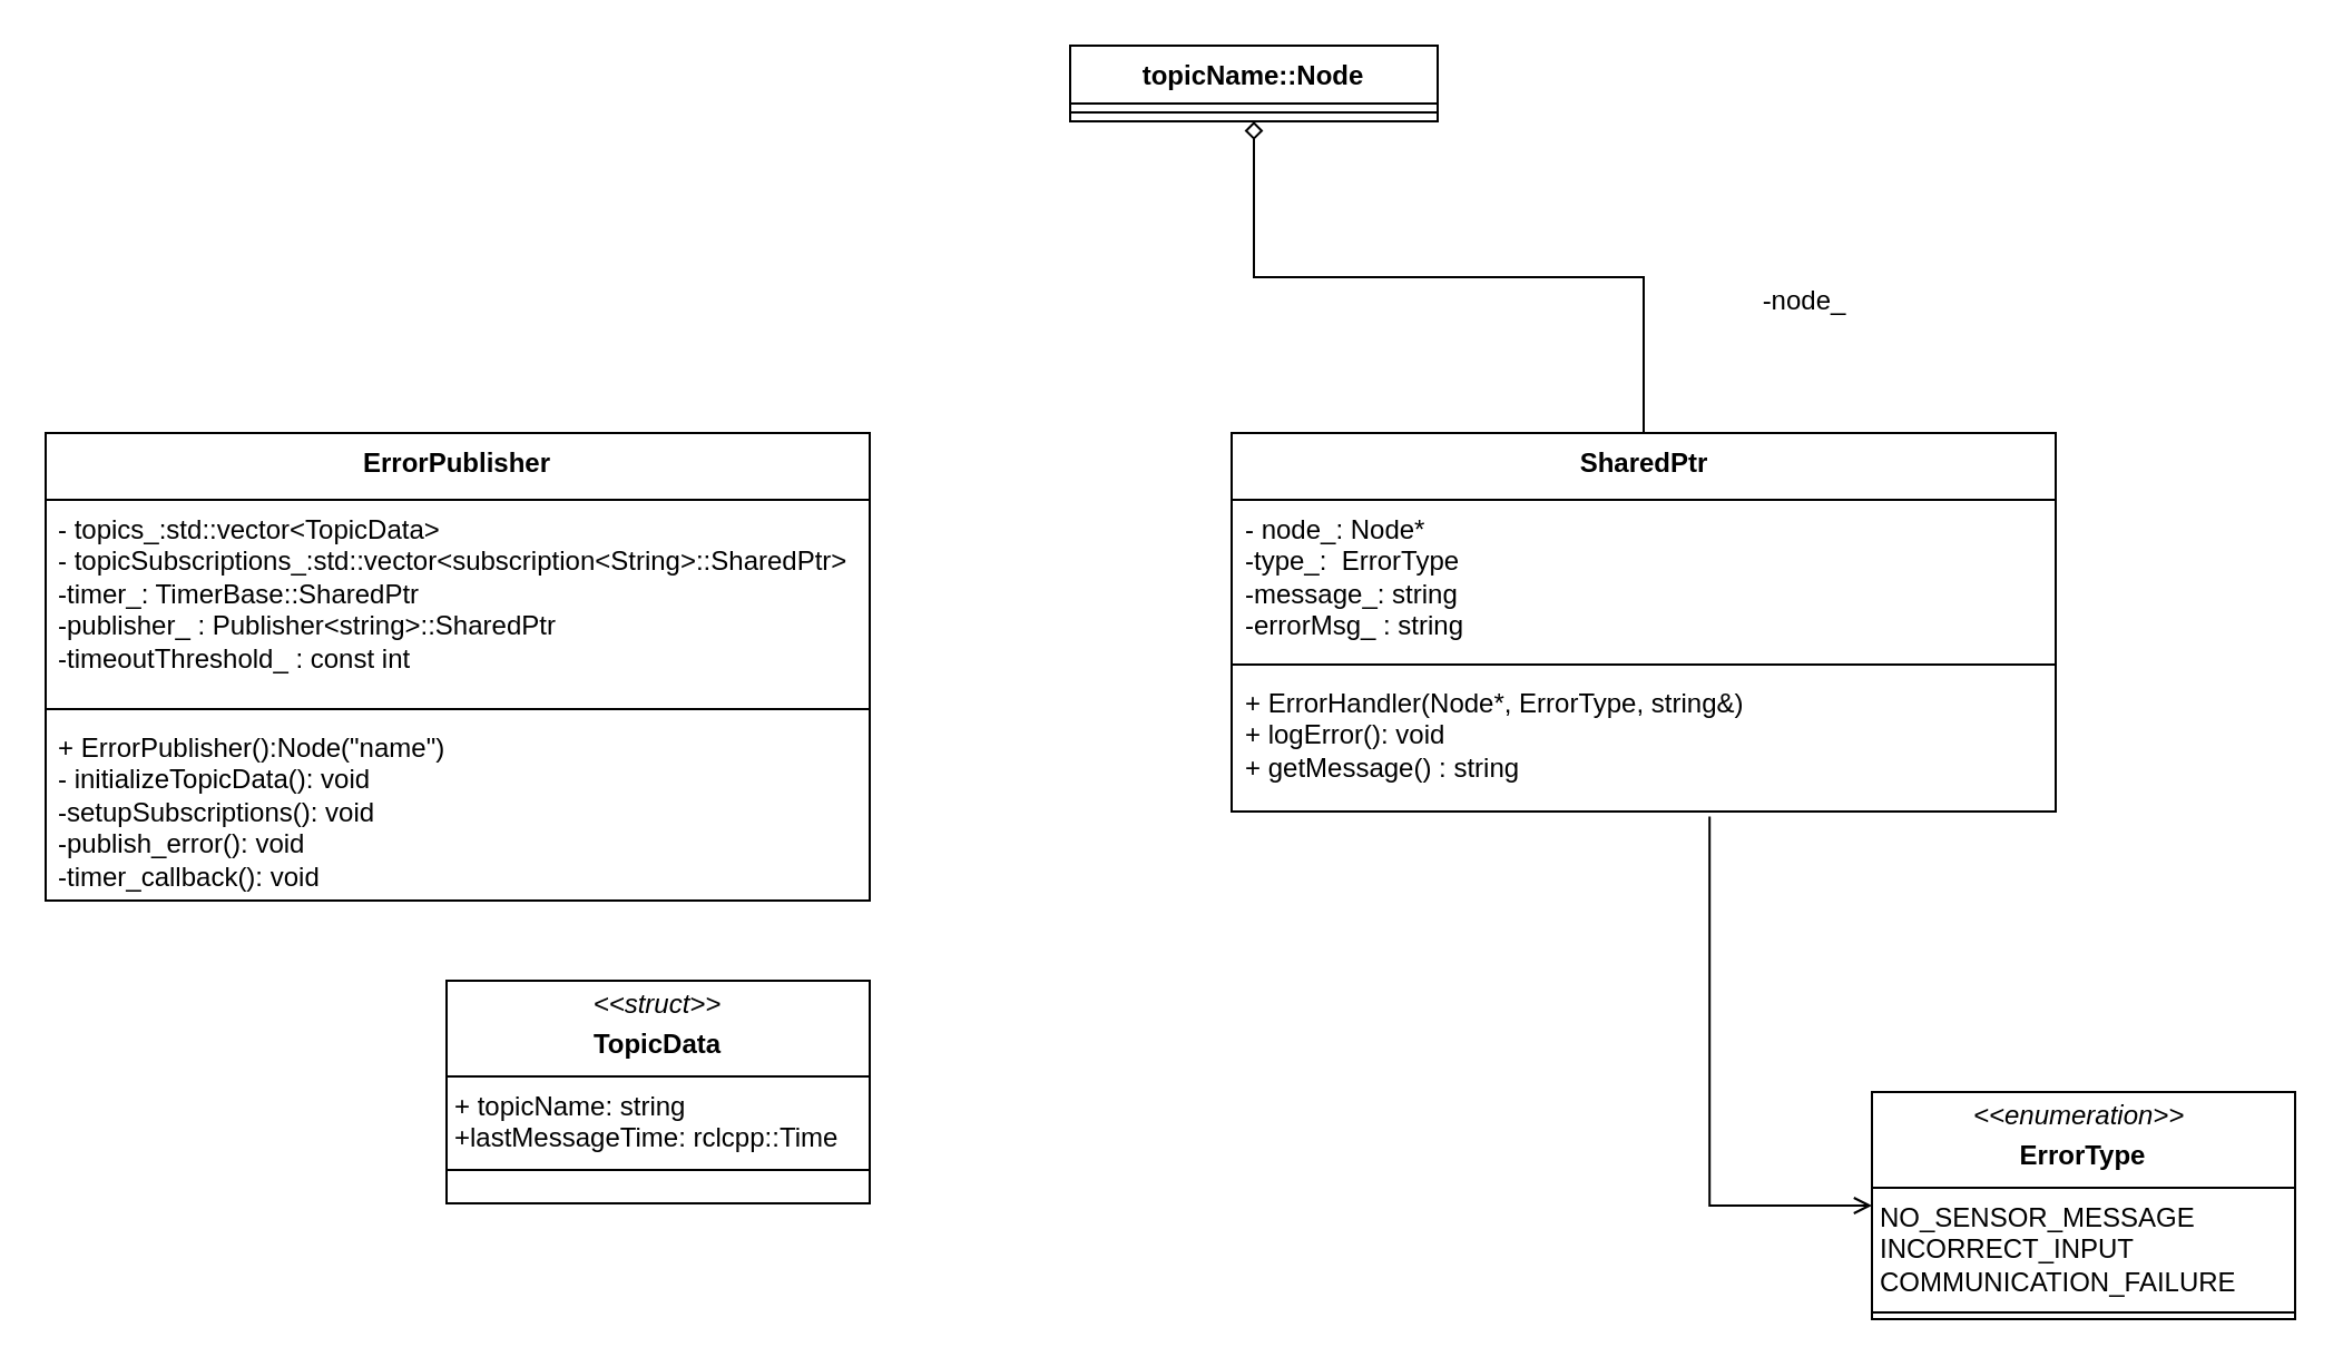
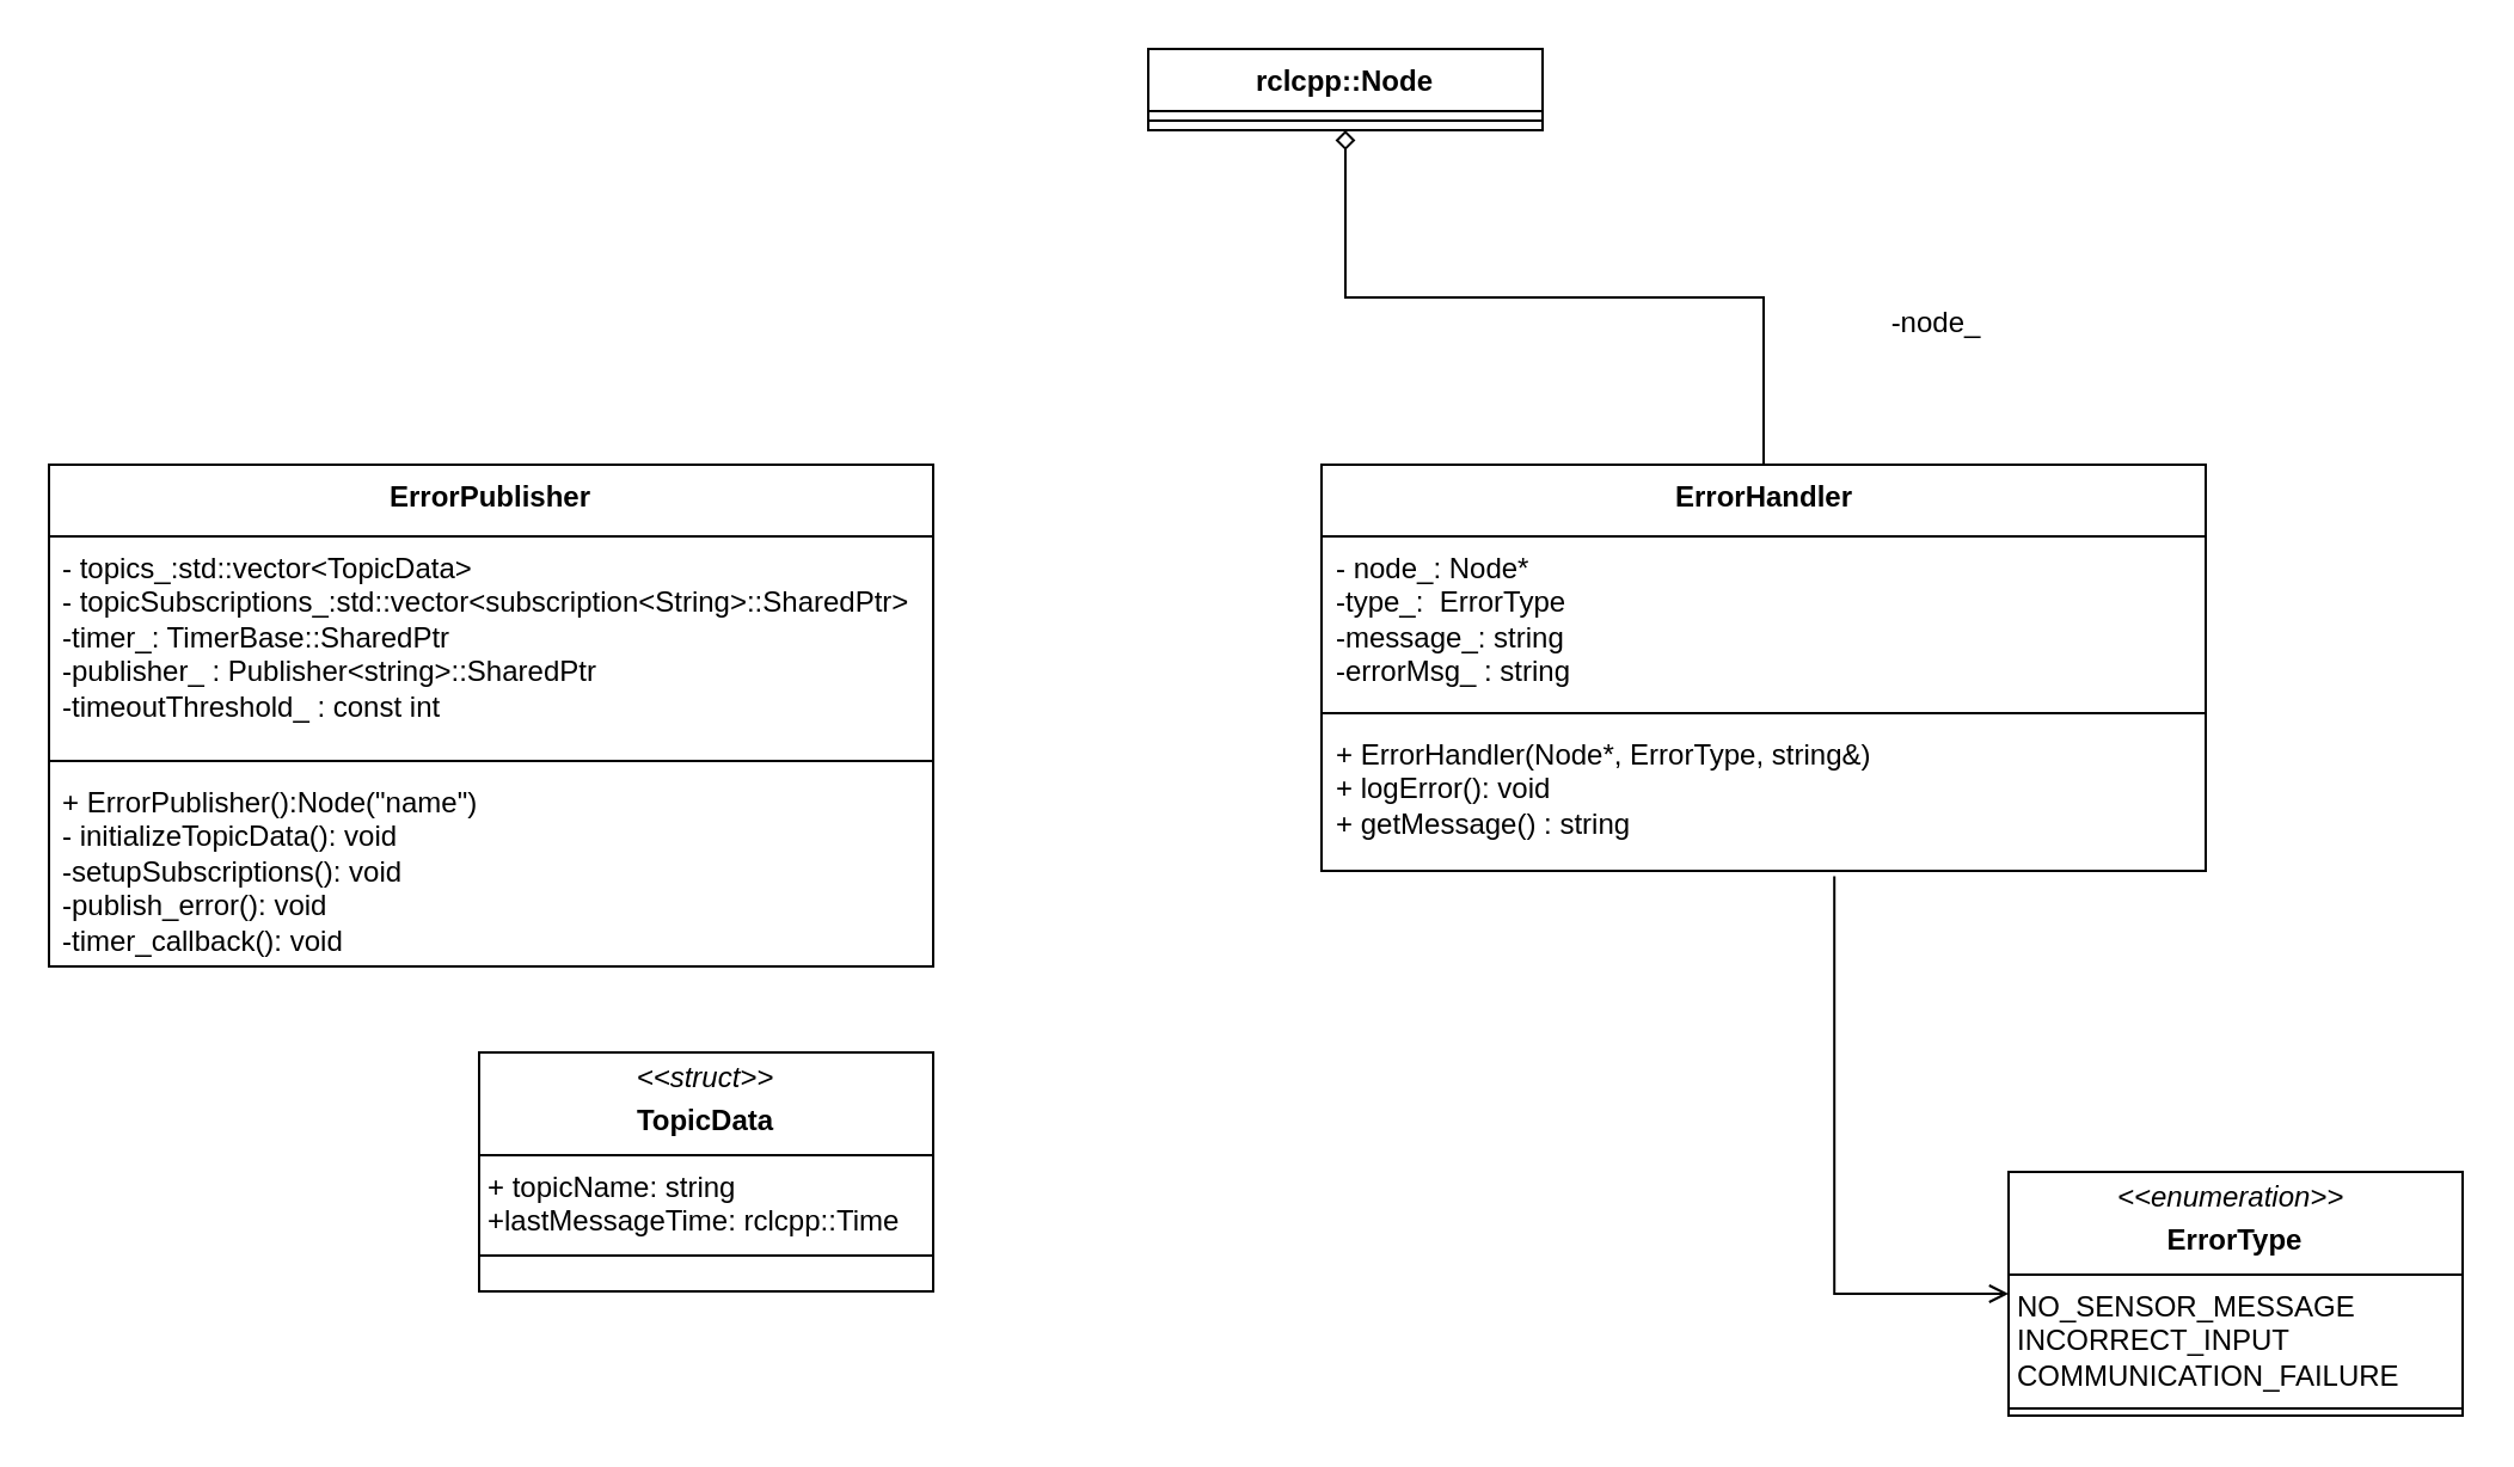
  <mxCell id="0" />
  <mxCell id="1" parent="0" />
- <mxCell id="2" value="topicName::Node" style="swimlane;fontStyle=1;align=center;verticalAlign=top;childLayout=stackLayout;horizontal=1;startSize=26;horizontalStack=0;resizeParent=1;resizeParentMax=0;resizeLast=0;collapsible=1;marginBottom=0;whiteSpace=wrap;html=1;" vertex="1" parent="1"><mxGeometry x="480" y="20" width="165" height="34" as="geometry" /></mxCell>
+ <mxCell id="2" value="rclcpp::Node" style="swimlane;fontStyle=1;align=center;verticalAlign=top;childLayout=stackLayout;horizontal=1;startSize=26;horizontalStack=0;resizeParent=1;resizeParentMax=0;resizeLast=0;collapsible=1;marginBottom=0;whiteSpace=wrap;html=1;" vertex="1" parent="1"><mxGeometry x="480" y="20" width="165" height="34" as="geometry" /></mxCell>
  <mxCell id="3" value="" style="line;strokeWidth=1;fillColor=none;align=left;verticalAlign=middle;spacingTop=-1;spacingLeft=3;spacingRight=3;rotatable=0;labelPosition=right;points=[];portConstraint=eastwest;strokeColor=inherit;" vertex="1" parent="2"><mxGeometry y="26" width="165" height="8" as="geometry" /></mxCell>
  <mxCell id="4" style="edgeStyle=orthogonalEdgeStyle;rounded=0;orthogonalLoop=1;jettySize=auto;html=1;endArrow=diamond;endFill=0;" edge="1" parent="1" source="5" target="2"><mxGeometry relative="1" as="geometry"><mxPoint x="735" y="100" as="targetPoint" /></mxGeometry></mxCell>
- <mxCell id="5" value="SharedPtr" style="swimlane;fontStyle=1;align=center;verticalAlign=top;childLayout=stackLayout;horizontal=1;startSize=30;horizontalStack=0;resizeParent=1;resizeParentMax=0;resizeLast=0;collapsible=1;marginBottom=0;whiteSpace=wrap;html=1;" vertex="1" parent="1"><mxGeometry x="552.5" y="194" width="370" height="170" as="geometry" /></mxCell>
+ <mxCell id="5" value="ErrorHandler" style="swimlane;fontStyle=1;align=center;verticalAlign=top;childLayout=stackLayout;horizontal=1;startSize=30;horizontalStack=0;resizeParent=1;resizeParentMax=0;resizeLast=0;collapsible=1;marginBottom=0;whiteSpace=wrap;html=1;" vertex="1" parent="1"><mxGeometry x="552.5" y="194" width="370" height="170" as="geometry" /></mxCell>
  <mxCell id="6" value="&lt;div&gt;- node_: Node*&lt;/div&gt;&lt;div&gt;-type_:&amp;nbsp; ErrorType&lt;/div&gt;&lt;div&gt;-message_: string&lt;/div&gt;&lt;div&gt;-errorMsg_ : string&lt;br&gt;&lt;/div&gt;" style="text;strokeColor=none;fillColor=none;align=left;verticalAlign=top;spacingLeft=4;spacingRight=4;overflow=hidden;rotatable=0;points=[[0,0.5],[1,0.5]];portConstraint=eastwest;whiteSpace=wrap;html=1;" vertex="1" parent="5"><mxGeometry y="30" width="370" height="70" as="geometry" /></mxCell>
  <mxCell id="7" value="" style="line;strokeWidth=1;fillColor=none;align=left;verticalAlign=middle;spacingTop=-1;spacingLeft=3;spacingRight=3;rotatable=0;labelPosition=right;points=[];portConstraint=eastwest;strokeColor=inherit;" vertex="1" parent="5"><mxGeometry y="100" width="370" height="8" as="geometry" /></mxCell>
  <mxCell id="8" value="&lt;div&gt;+ ErrorHandler(Node*, ErrorType, string&amp;amp;)&lt;br&gt;&lt;/div&gt;&lt;div&gt;+ logError(): void&lt;/div&gt;&lt;div&gt;+ getMessage() : string&lt;br&gt;&lt;/div&gt;" style="text;strokeColor=none;fillColor=none;align=left;verticalAlign=top;spacingLeft=4;spacingRight=4;overflow=hidden;rotatable=0;points=[[0,0.5],[1,0.5]];portConstraint=eastwest;whiteSpace=wrap;html=1;" vertex="1" parent="5"><mxGeometry y="108" width="370" height="62" as="geometry" /></mxCell>
  <mxCell id="9" style="edgeStyle=orthogonalEdgeStyle;rounded=0;orthogonalLoop=1;jettySize=auto;html=1;endArrow=open;endFill=0;entryX=0;entryY=0.5;entryDx=0;entryDy=0;exitX=0.58;exitY=1.036;exitDx=0;exitDy=0;exitPerimeter=0;" edge="1" parent="1" source="8" target="10"><mxGeometry relative="1" as="geometry"><mxPoint x="990" y="270" as="targetPoint" /><Array as="points"><mxPoint x="767" y="541" /></Array></mxGeometry></mxCell>
  <mxCell id="10" value="&lt;p style=&quot;margin:0px;margin-top:4px;text-align:center;&quot;&gt;&lt;i&gt;&amp;lt;&amp;lt;enumeration&amp;gt;&amp;gt;&lt;/i&gt;&lt;b&gt;&amp;nbsp;&lt;/b&gt;&lt;/p&gt;&lt;p style=&quot;margin:0px;margin-top:4px;text-align:center;&quot;&gt;&lt;b&gt;ErrorType&lt;/b&gt;&lt;br&gt;&lt;/p&gt;&lt;hr size=&quot;1&quot; style=&quot;border-style:solid;&quot;&gt;&lt;p style=&quot;margin:0px;margin-left:4px;&quot;&gt;NO_SENSOR_MESSAGE&lt;/p&gt;&lt;p style=&quot;margin:0px;margin-left:4px;&quot;&gt;INCORRECT_INPUT&lt;/p&gt;&lt;p style=&quot;margin:0px;margin-left:4px;&quot;&gt;COMMUNICATION_FAILURE&lt;br&gt;&lt;/p&gt;&lt;hr size=&quot;1&quot; style=&quot;border-style:solid;&quot;&gt;" style="verticalAlign=top;align=left;overflow=fill;html=1;whiteSpace=wrap;" vertex="1" parent="1"><mxGeometry x="840" y="490" width="190" height="102" as="geometry" /></mxCell>
  <mxCell id="11" value="-node_" style="text;html=1;align=center;verticalAlign=middle;whiteSpace=wrap;rounded=0;" vertex="1" parent="1"><mxGeometry x="765" y="120" width="90" height="30" as="geometry" /></mxCell>
  <mxCell id="12" value="ErrorPublisher" style="swimlane;fontStyle=1;align=center;verticalAlign=top;childLayout=stackLayout;horizontal=1;startSize=30;horizontalStack=0;resizeParent=1;resizeParentMax=0;resizeLast=0;collapsible=1;marginBottom=0;whiteSpace=wrap;html=1;" vertex="1" parent="1"><mxGeometry x="20" y="194" width="370" height="210" as="geometry" /></mxCell>
  <mxCell id="13" value="&lt;div&gt;- topics_:std::vector&amp;lt;TopicData&amp;gt;&lt;br&gt;&lt;/div&gt;- topicSubscriptions_:std::vector&amp;lt;subscription&amp;lt;String&amp;gt;::SharedPtr&amp;gt;&lt;br&gt;&lt;div&gt;-timer_: TimerBase::SharedPtr&lt;br&gt;&lt;/div&gt;&lt;div&gt;-publisher_ : Publisher&amp;lt;string&amp;gt;::SharedPtr&lt;/div&gt;&lt;div&gt;-timeoutThreshold_ : const int&lt;br&gt;&lt;/div&gt;" style="text;strokeColor=none;fillColor=none;align=left;verticalAlign=top;spacingLeft=4;spacingRight=4;overflow=hidden;rotatable=0;points=[[0,0.5],[1,0.5]];portConstraint=eastwest;whiteSpace=wrap;html=1;" vertex="1" parent="12"><mxGeometry y="30" width="370" height="90" as="geometry" /></mxCell>
  <mxCell id="14" value="" style="line;strokeWidth=1;fillColor=none;align=left;verticalAlign=middle;spacingTop=-1;spacingLeft=3;spacingRight=3;rotatable=0;labelPosition=right;points=[];portConstraint=eastwest;strokeColor=inherit;" vertex="1" parent="12"><mxGeometry y="120" width="370" height="8" as="geometry" /></mxCell>
  <mxCell id="15" value="&lt;div&gt;+ ErrorPublisher():Node(&quot;name&quot;)&lt;br&gt;&lt;/div&gt;&lt;div&gt;- initializeTopicData(): void&lt;br&gt;&lt;/div&gt;&lt;div&gt;-setupSubscriptions(): void&lt;br&gt;&lt;/div&gt;&lt;div&gt;-publish_error(): void&lt;/div&gt;&lt;div&gt;-timer_callback(): void&lt;br&gt;&lt;/div&gt;" style="text;strokeColor=none;fillColor=none;align=left;verticalAlign=top;spacingLeft=4;spacingRight=4;overflow=hidden;rotatable=0;points=[[0,0.5],[1,0.5]];portConstraint=eastwest;whiteSpace=wrap;html=1;" vertex="1" parent="12"><mxGeometry y="128" width="370" height="82" as="geometry" /></mxCell>
  <mxCell id="16" value="&lt;p style=&quot;margin:0px;margin-top:4px;text-align:center;&quot;&gt;&lt;i&gt;&amp;lt;&amp;lt;struct&amp;gt;&amp;gt;&lt;/i&gt;&lt;b&gt;&lt;br&gt;&lt;/b&gt;&lt;/p&gt;&lt;p style=&quot;margin:0px;margin-top:4px;text-align:center;&quot;&gt;&lt;b&gt;TopicData&lt;/b&gt;&lt;br&gt;&lt;/p&gt;&lt;hr size=&quot;1&quot; style=&quot;border-style:solid;&quot;&gt;&lt;p style=&quot;margin:0px;margin-left:4px;&quot;&gt;+ topicName: string&lt;/p&gt;&lt;p style=&quot;margin:0px;margin-left:4px;&quot;&gt;+lastMessageTime: rclcpp::Time&lt;br&gt;&lt;/p&gt;&lt;hr size=&quot;1&quot; style=&quot;border-style:solid;&quot;&gt;" style="verticalAlign=top;align=left;overflow=fill;html=1;whiteSpace=wrap;" vertex="1" parent="1"><mxGeometry x="200" y="440" width="190" height="100" as="geometry" /></mxCell>
